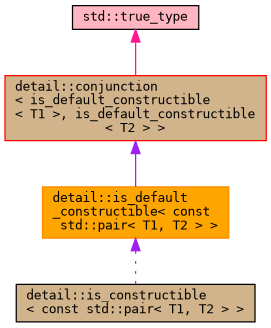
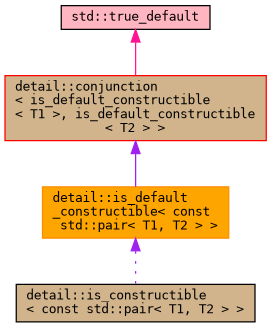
  digraph {
    rankdir=TB
    fontname="DejaVu Sans Mono"
    node [color=black fillcolor=tan fontname="DejaVu Sans Mono" fontsize=10 shape=record style=filled]
    edge [color=purple dir=back fontname="DejaVu Sans Mono" fontsize=10 labelfontname=Helvetica labelfontsize=10 style=solid]
    n1 [fontcolor=black height=0.2 label="detail::is_constructible\l\< const std::pair\< T1, T2 \> \>" width=0.4]
    n2 [color=darkorange fillcolor=orange height=0.2 label="detail::is_default\l_constructible\< const\l std::pair\< T1, T2 \> \>" width=0.4]
    n3 [color=red height=0.2 label="detail::conjunction\l\< is_default_constructible\l\< T1 \>, is_default_constructible\l\< T2 \> \>" width=0.4]
-   n4 [fillcolor=lightpink height=0.2 label="std::true_type" width=0.4]
+   n4 [fillcolor=lightpink height=0.2 label="std::true_default" width=0.4]
    n2 -> n1 [style=dotted]
    n3 -> n2
    n4 -> n3 [color=deeppink]
  }
